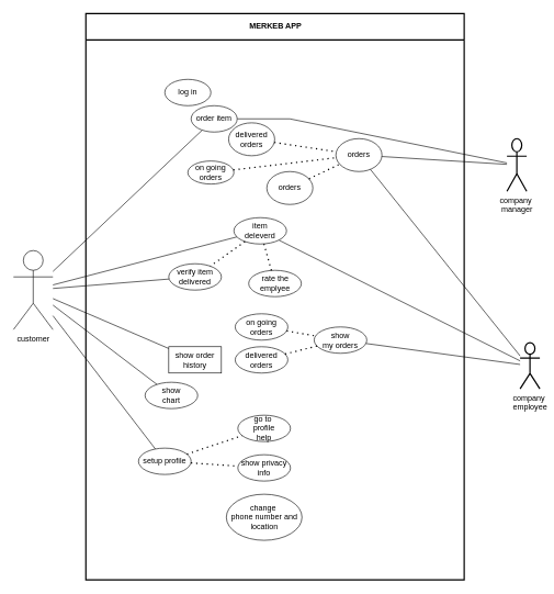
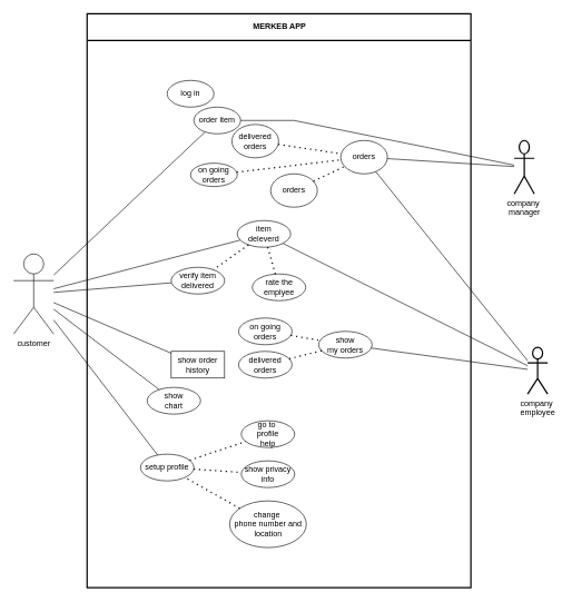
  <mxCell id="0" />
  <mxCell id="1" parent="0" />
  <mxCell id="2" value="customer" style="shape=umlActor;verticalLabelPosition=bottom;verticalAlign=top;html=1;outlineConnect=0;" parent="1" vertex="1"><mxGeometry y="380" width="60" height="120" as="geometry" x="20" /></mxCell>
  <mxCell id="3" value="" style="endArrow=none;html=1;rounded=0;" parent="1" source="2" target="16" edge="1"><mxGeometry width="50" height="50" relative="1" as="geometry"><mxPoint x="430" y="310" as="sourcePoint" /><mxPoint x="480" y="260" as="targetPoint" /></mxGeometry></mxCell>
  <mxCell id="4" value="company&amp;nbsp;&lt;br&gt;manager" style="shape=umlActor;verticalLabelPosition=bottom;verticalAlign=top;html=1;outlineConnect=0;strokeWidth=2;" parent="1" vertex="1"><mxGeometry x="770" y="210" width="30" height="80" as="geometry" /></mxCell>
  <mxCell id="5" value="company&amp;nbsp;&lt;br&gt;employee" style="shape=umlActor;verticalLabelPosition=bottom;verticalAlign=top;html=1;outlineConnect=0;strokeWidth=2;" parent="1" vertex="1"><mxGeometry x="790" y="520" width="30" height="70" as="geometry" /></mxCell>
  <mxCell id="6" value="" style="endArrow=none;html=1;rounded=0;" parent="1" source="29" target="2" edge="1"><mxGeometry width="50" height="50" relative="1" as="geometry"><mxPoint x="430" y="310" as="sourcePoint" /><mxPoint x="480" y="260" as="targetPoint" /></mxGeometry></mxCell>
  <mxCell id="7" value="" style="endArrow=none;html=1;rounded=0;" parent="1" source="29" target="4" edge="1"><mxGeometry width="50" height="50" relative="1" as="geometry"><mxPoint x="380" y="260" as="sourcePoint" /><mxPoint x="490" y="270" as="targetPoint" /><Array as="points"><mxPoint x="440" y="180" /></Array></mxGeometry></mxCell>
  <mxCell id="8" value="" style="endArrow=none;html=1;rounded=0;fontFamily=Helvetica;fontSize=12;fontColor=default;" parent="1" source="2" target="19" edge="1"><mxGeometry width="50" height="50" relative="1" as="geometry"><mxPoint x="430" y="310" as="sourcePoint" /><mxPoint x="480" y="260" as="targetPoint" /></mxGeometry></mxCell>
  <mxCell id="9" value="" style="endArrow=none;html=1;rounded=0;fontFamily=Helvetica;fontSize=12;fontColor=default;" parent="1" source="19" target="5" edge="1"><mxGeometry width="50" height="50" relative="1" as="geometry"><mxPoint x="430" y="310" as="sourcePoint" /><mxPoint x="480" y="260" as="targetPoint" /></mxGeometry></mxCell>
  <mxCell id="10" value="MERKEB APP" style="swimlane;fontFamily=Helvetica;fontSize=12;fontColor=default;strokeColor=default;fillColor=#FFFFFF;html=1;startSize=40;strokeWidth=2;" parent="1" vertex="1"><mxGeometry x="130" y="20" width="575" height="860" as="geometry" /></mxCell>
  <mxCell id="11" value="orders" style="ellipse;whiteSpace=wrap;html=1;" parent="10" vertex="1"><mxGeometry x="380" y="190" width="70" height="50" as="geometry" /></mxCell>
  <mxCell id="12" value="delivered&lt;br&gt;orders" style="ellipse;whiteSpace=wrap;html=1;" parent="10" vertex="1"><mxGeometry x="217" y="166" width="70" height="50" as="geometry" /></mxCell>
  <mxCell id="13" value="orders" style="ellipse;whiteSpace=wrap;html=1;" parent="10" vertex="1"><mxGeometry x="275" y="240" width="70" height="50" as="geometry" /></mxCell>
  <mxCell id="14" value="" style="endArrow=none;dashed=1;html=1;dashPattern=1 3;strokeWidth=2;rounded=0;fontFamily=Helvetica;fontSize=12;fontColor=default;" parent="10" source="12" target="11" edge="1"><mxGeometry width="50" height="50" relative="1" as="geometry"><mxPoint x="260" y="330" as="sourcePoint" /><mxPoint x="310" y="280" as="targetPoint" /></mxGeometry></mxCell>
  <mxCell id="15" value="" style="endArrow=none;dashed=1;html=1;dashPattern=1 3;strokeWidth=2;rounded=0;fontFamily=Helvetica;fontSize=12;fontColor=default;" parent="10" source="13" target="11" edge="1"><mxGeometry width="50" height="50" relative="1" as="geometry"><mxPoint x="478.327" y="302.637" as="sourcePoint" /><mxPoint x="541.695" y="317.314" as="targetPoint" /></mxGeometry></mxCell>
  <mxCell id="16" value="verify item&lt;br&gt;delivered" style="ellipse;whiteSpace=wrap;html=1;fontFamily=Helvetica;fontSize=12;fontColor=default;strokeColor=default;fillColor=default;" parent="10" vertex="1"><mxGeometry x="126" y="380" width="80" height="40" as="geometry" /></mxCell>
  <mxCell id="17" value="rate the&lt;br&gt;emplyee" style="ellipse;whiteSpace=wrap;html=1;fontFamily=Helvetica;fontSize=12;fontColor=default;strokeColor=default;fillColor=default;" parent="10" vertex="1"><mxGeometry x="247.5" y="390" width="80" height="40" as="geometry" /></mxCell>
  <mxCell id="18" value="show&lt;br&gt;my orders" style="ellipse;whiteSpace=wrap;html=1;fontFamily=Helvetica;fontSize=12;fontColor=default;strokeColor=default;fillColor=default;" parent="10" vertex="1"><mxGeometry x="347" y="476" width="80" height="40" as="geometry" /></mxCell>
  <mxCell id="19" value="item&lt;br&gt;deleverd" style="ellipse;whiteSpace=wrap;html=1;fontFamily=Helvetica;fontSize=12;fontColor=default;strokeColor=default;fillColor=default;" parent="10" vertex="1"><mxGeometry x="225" y="310" width="80" height="40" as="geometry" /></mxCell>
  <mxCell id="20" value="" style="endArrow=none;dashed=1;html=1;dashPattern=1 3;strokeWidth=2;rounded=0;fontFamily=Helvetica;fontSize=12;fontColor=default;" parent="10" source="19" target="16" edge="1"><mxGeometry width="50" height="50" relative="1" as="geometry"><mxPoint x="280" y="290" as="sourcePoint" /><mxPoint x="330" y="240" as="targetPoint" /></mxGeometry></mxCell>
  <mxCell id="21" value="" style="endArrow=none;dashed=1;html=1;dashPattern=1 3;strokeWidth=2;rounded=0;fontFamily=Helvetica;fontSize=12;fontColor=default;" parent="10" source="19" target="17" edge="1"><mxGeometry width="50" height="50" relative="1" as="geometry"><mxPoint x="278.484" y="345.959" as="sourcePoint" /><mxPoint x="321.716" y="324.142" as="targetPoint" /></mxGeometry></mxCell>
  <mxCell id="22" value="on going&lt;br&gt;orders" style="ellipse;whiteSpace=wrap;html=1;fontFamily=Helvetica;fontSize=12;fontColor=default;strokeColor=default;fillColor=default;" parent="10" vertex="1"><mxGeometry x="227" y="456" width="80" height="40" as="geometry" /></mxCell>
  <mxCell id="23" value="delivered&lt;br&gt;orders" style="ellipse;whiteSpace=wrap;html=1;fontFamily=Helvetica;fontSize=12;fontColor=default;strokeColor=default;fillColor=default;" parent="10" vertex="1"><mxGeometry x="227" y="506" width="80" height="40" as="geometry" /></mxCell>
  <mxCell id="24" value="on going&lt;br&gt;orders" style="ellipse;whiteSpace=wrap;html=1;" parent="10" vertex="1"><mxGeometry x="155" y="224" width="70" height="35" as="geometry" /></mxCell>
  <mxCell id="25" value="" style="endArrow=none;dashed=1;html=1;dashPattern=1 3;strokeWidth=2;rounded=0;fontFamily=Helvetica;fontSize=12;fontColor=default;" parent="10" source="24" target="11" edge="1"><mxGeometry width="50" height="50" relative="1" as="geometry"><mxPoint x="515.929" y="353.297" as="sourcePoint" /><mxPoint x="559.118" y="336.765" as="targetPoint" /></mxGeometry></mxCell>
  <mxCell id="26" value="" style="endArrow=none;dashed=1;html=1;dashPattern=1 3;strokeWidth=2;rounded=0;fontFamily=Helvetica;fontSize=12;fontColor=default;" parent="10" source="22" target="18" edge="1"><mxGeometry width="50" height="50" relative="1" as="geometry"><mxPoint x="245" y="340" as="sourcePoint" /><mxPoint x="295" y="290" as="targetPoint" /></mxGeometry></mxCell>
  <mxCell id="27" value="" style="endArrow=none;dashed=1;html=1;dashPattern=1 3;strokeWidth=2;rounded=0;fontFamily=Helvetica;fontSize=12;fontColor=default;" parent="10" source="23" target="18" edge="1"><mxGeometry width="50" height="50" relative="1" as="geometry"><mxPoint x="374.649" y="542.643" as="sourcePoint" /><mxPoint x="425.465" y="546.959" as="targetPoint" /></mxGeometry></mxCell>
  <mxCell id="28" value="log in" style="ellipse;whiteSpace=wrap;html=1;" parent="10" vertex="1"><mxGeometry x="120" y="100" width="70" height="40" as="geometry" /></mxCell>
  <mxCell id="29" value="order item" style="ellipse;whiteSpace=wrap;html=1;" parent="10" vertex="1"><mxGeometry x="160" y="140" width="70" height="40" as="geometry" /></mxCell>
  <mxCell id="30" value="show order&lt;br&gt;history" style="whiteSpace=wrap;html=1;fontFamily=Helvetica;fontSize=12;fontColor=default;strokeColor=default;fillColor=default;rounded=0;" parent="10" vertex="1"><mxGeometry x="126" y="506" width="80" height="40" as="geometry" /></mxCell>
  <mxCell id="31" value="show &lt;br&gt;chart" style="ellipse;whiteSpace=wrap;html=1;fontFamily=Helvetica;fontSize=12;fontColor=default;strokeColor=default;fillColor=default;" parent="10" vertex="1"><mxGeometry x="90" y="560" width="80" height="40" as="geometry" /></mxCell>
  <mxCell id="32" value="setup profile" style="ellipse;whiteSpace=wrap;html=1;fontFamily=Helvetica;fontSize=12;fontColor=default;strokeColor=default;fillColor=default;" parent="10" vertex="1"><mxGeometry x="80" y="660" width="80" height="40" as="geometry" /></mxCell>
  <mxCell id="33" value="go to&amp;nbsp;&lt;br&gt;profile&lt;br&gt;help" style="ellipse;whiteSpace=wrap;html=1;fontFamily=Helvetica;fontSize=12;fontColor=default;strokeColor=default;fillColor=default;" parent="10" vertex="1"><mxGeometry x="231" y="610" width="80" height="40" as="geometry" /></mxCell>
  <mxCell id="34" value="show privacy&lt;br&gt;info" style="ellipse;whiteSpace=wrap;html=1;fontFamily=Helvetica;fontSize=12;fontColor=default;strokeColor=default;fillColor=default;" parent="10" vertex="1"><mxGeometry x="231" y="670" width="80" height="40" as="geometry" /></mxCell>
  <mxCell id="35" value="change&amp;nbsp;&lt;br&gt;phone number and&lt;br&gt;location" style="ellipse;whiteSpace=wrap;html=1;fontFamily=Helvetica;fontSize=12;fontColor=default;strokeColor=default;fillColor=default;" parent="10" vertex="1"><mxGeometry x="213.5" y="730" width="115" height="70" as="geometry" /></mxCell>
  <mxCell id="36" value="" style="endArrow=none;dashed=1;html=1;dashPattern=1 3;strokeWidth=2;rounded=0;fontFamily=Helvetica;fontSize=12;fontColor=default;" parent="10" source="32" target="33" edge="1"><mxGeometry width="50" height="50" relative="1" as="geometry"><mxPoint x="300" y="640" as="sourcePoint" /><mxPoint x="350" y="590" as="targetPoint" /></mxGeometry></mxCell>
+ <mxCell id="37" value="" style="endArrow=none;dashed=1;html=1;dashPattern=1 3;strokeWidth=2;rounded=0;fontFamily=Helvetica;fontSize=12;fontColor=default;" parent="10" source="35" target="32" edge="1"><mxGeometry width="50" height="50" relative="1" as="geometry"><mxPoint x="274" y="779" as="sourcePoint" /><mxPoint x="357.65" y="751.043" as="targetPoint" /></mxGeometry></mxCell>
  <mxCell id="38" value="" style="endArrow=none;dashed=1;html=1;dashPattern=1 3;strokeWidth=2;rounded=0;fontFamily=Helvetica;fontSize=12;fontColor=default;" parent="10" source="32" target="34" edge="1"><mxGeometry width="50" height="50" relative="1" as="geometry"><mxPoint x="393.544" y="889.105" as="sourcePoint" /><mxPoint x="477.65" y="861.043" as="targetPoint" /></mxGeometry></mxCell>
  <mxCell id="39" value="" style="endArrow=none;html=1;rounded=0;fontFamily=Helvetica;fontSize=12;fontColor=default;" parent="1" source="11" target="4" edge="1"><mxGeometry width="50" height="50" relative="1" as="geometry"><mxPoint x="590" y="280" as="sourcePoint" /><mxPoint x="480" y="310" as="targetPoint" /></mxGeometry></mxCell>
  <mxCell id="40" value="" style="endArrow=none;html=1;rounded=0;fontFamily=Helvetica;fontSize=12;fontColor=default;" parent="1" source="18" target="5" edge="1"><mxGeometry width="50" height="50" relative="1" as="geometry"><mxPoint x="430" y="360" as="sourcePoint" /><mxPoint x="480" y="310" as="targetPoint" /></mxGeometry></mxCell>
  <mxCell id="41" value="" style="endArrow=none;html=1;rounded=0;fontFamily=Helvetica;fontSize=12;fontColor=default;" parent="1" source="2" target="30" edge="1"><mxGeometry width="50" height="50" relative="1" as="geometry"><mxPoint x="430" y="520" as="sourcePoint" /><mxPoint x="480" y="470" as="targetPoint" /></mxGeometry></mxCell>
  <mxCell id="42" value="" style="endArrow=none;html=1;rounded=0;fontFamily=Helvetica;fontSize=12;fontColor=default;" parent="1" source="2" target="31" edge="1"><mxGeometry width="50" height="50" relative="1" as="geometry"><mxPoint x="100" y="383.069" as="sourcePoint" /><mxPoint x="343.053" y="642.884" as="targetPoint" /></mxGeometry></mxCell>
  <mxCell id="43" value="" style="endArrow=none;html=1;rounded=0;fontFamily=Helvetica;fontSize=12;fontColor=default;" parent="1" source="32" target="2" edge="1"><mxGeometry width="50" height="50" relative="1" as="geometry"><mxPoint x="430" y="690" as="sourcePoint" /><mxPoint x="480" y="640" as="targetPoint" /></mxGeometry></mxCell>
  <mxCell id="44" value="" style="endArrow=none;html=1;rounded=0;" edge="1" parent="1" target="11"><mxGeometry width="50" height="50" relative="1" as="geometry"><mxPoint x="790" y="540" as="sourcePoint" /><mxPoint x="470" y="370" as="targetPoint" /></mxGeometry></mxCell>
